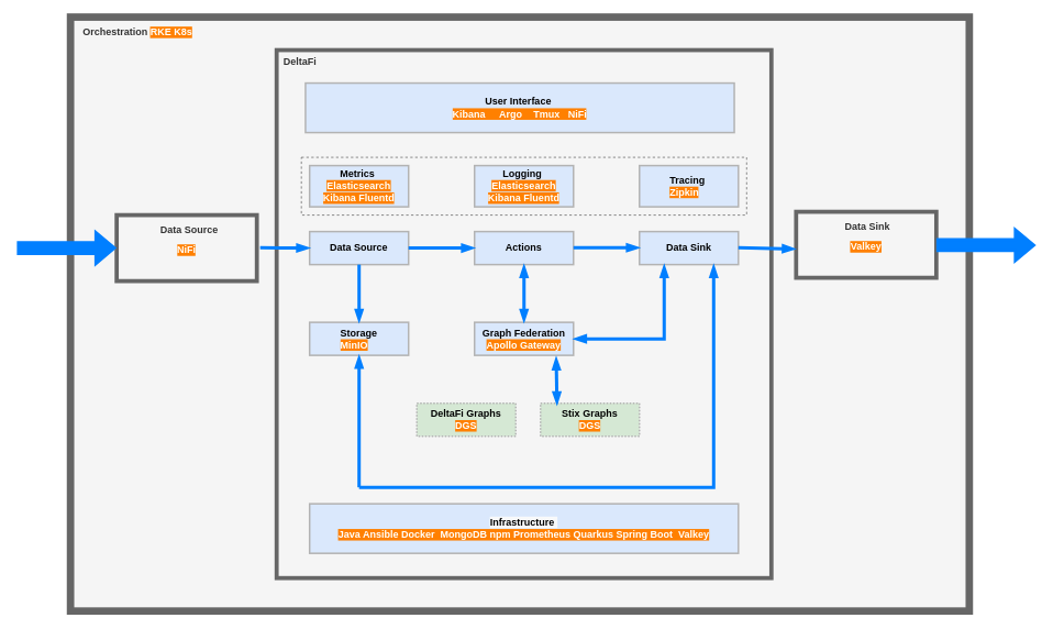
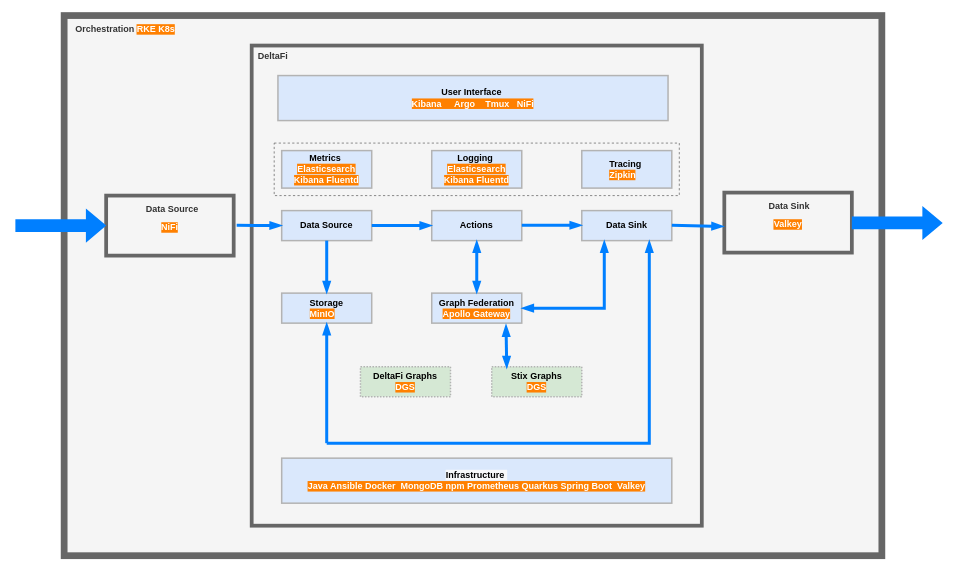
  <mxCell id="0" />
  <mxCell id="1" parent="0" />
  <mxCell id="2" value="&lt;div&gt;&lt;span style=&quot;line-height: 200%&quot;&gt;&amp;nbsp; &amp;nbsp; Orchestration&amp;nbsp;&lt;/span&gt;&lt;span style=&quot;background-color: rgb(255 , 128 , 0) ; color: rgb(255 , 255 , 255)&quot;&gt;RKE K8s&lt;/span&gt;&lt;/div&gt;&lt;div&gt;&lt;span style=&quot;line-height: 200%&quot;&gt;&lt;font style=&quot;background-color: rgb(255 , 128 , 0)&quot; color=&quot;#ffffff&quot;&gt;&lt;br&gt;&lt;/font&gt;&lt;/span&gt;&lt;/div&gt;" style="rounded=0;whiteSpace=wrap;html=1;align=left;verticalAlign=top;fillColor=#f5f5f5;strokeColor=#666666;fontColor=#333333;strokeWidth=9;fontStyle=1" parent="1" vertex="1"><mxGeometry x="85" y="20" width="1090" height="720" as="geometry" /></mxCell>
  <mxCell id="3" value="&lt;div&gt;&lt;span&gt;&amp;nbsp; DeltaFi&lt;/span&gt;&lt;/div&gt;" style="rounded=0;whiteSpace=wrap;html=1;align=left;verticalAlign=top;fillColor=#f5f5f5;strokeColor=#666666;fontColor=#333333;strokeWidth=5;fontStyle=1" parent="1" vertex="1"><mxGeometry x="335" y="60" width="600" height="640" as="geometry" /></mxCell>
  <mxCell id="4" value="&lt;div&gt;&lt;span&gt;Metrics&amp;nbsp;&lt;/span&gt;&lt;/div&gt;&lt;div&gt;&lt;font color=&quot;#ffffff&quot;&gt;&lt;span style=&quot;background-color: rgb(255 , 128 , 0)&quot;&gt;Elasticsearch Kibana Fluentd&lt;/span&gt;&lt;/font&gt;&lt;/div&gt;" style="rounded=0;whiteSpace=wrap;html=1;strokeWidth=2;fillColor=#dae8fc;fontStyle=1;align=center;strokeColor=#B3B3B3;" parent="1" vertex="1"><mxGeometry x="375" y="200" width="120" height="50" as="geometry" /></mxCell>
  <mxCell id="5" value="Logging&amp;nbsp;&lt;br&gt;&lt;span style=&quot;color: rgb(255 , 255 , 255) ; text-align: left ; background-color: rgb(255 , 128 , 0)&quot;&gt;Elasticsearch Kibana Fluentd&lt;/span&gt;" style="rounded=0;whiteSpace=wrap;html=1;strokeWidth=2;fillColor=#dae8fc;fontStyle=1;strokeColor=#B3B3B3;" parent="1" vertex="1"><mxGeometry x="575" y="200" width="120" height="50" as="geometry" /></mxCell>
  <mxCell id="6" value="&lt;div style=&quot;text-align: left&quot;&gt;&lt;span&gt;Tracing&amp;nbsp;&lt;/span&gt;&lt;/div&gt;&lt;div style=&quot;text-align: left&quot;&gt;&lt;font color=&quot;#ffffff&quot;&gt;&lt;span style=&quot;background-color: rgb(255 , 128 , 0)&quot;&gt;Zipkin&lt;/span&gt;&lt;/font&gt;&lt;/div&gt;" style="rounded=0;whiteSpace=wrap;html=1;strokeWidth=2;fillColor=#dae8fc;fontStyle=1;strokeColor=#B3B3B3;" parent="1" vertex="1"><mxGeometry x="775" y="200" width="120" height="50" as="geometry" /></mxCell>
  <mxCell id="7" value="Data Source" style="rounded=0;whiteSpace=wrap;html=1;strokeWidth=2;fillColor=#dae8fc;fontStyle=1;strokeColor=#B3B3B3;" parent="1" vertex="1"><mxGeometry x="375" y="280" width="120" height="40" as="geometry" /></mxCell>
  <mxCell id="8" value="Actions" style="rounded=0;whiteSpace=wrap;html=1;strokeWidth=2;fillColor=#dae8fc;fontStyle=1;strokeColor=#B3B3B3;" parent="1" vertex="1"><mxGeometry x="575" y="280" width="120" height="40" as="geometry" /></mxCell>
  <mxCell id="9" value="Data Sink" style="rounded=0;whiteSpace=wrap;html=1;strokeWidth=2;fillColor=#dae8fc;fontStyle=1;strokeColor=#B3B3B3;" parent="1" vertex="1"><mxGeometry x="775" y="280" width="120" height="40" as="geometry" /></mxCell>
  <mxCell id="10" value="Graph Federation&lt;br&gt;&lt;span style=&quot;color: rgb(255 , 255 , 255) ; text-align: left ; background-color: rgb(255 , 128 , 0)&quot;&gt;Apollo Gateway&lt;/span&gt;" style="rounded=0;whiteSpace=wrap;html=1;strokeWidth=2;fillColor=#dae8fc;fontStyle=1;strokeColor=#B3B3B3;" parent="1" vertex="1"><mxGeometry x="575" y="390" width="120" height="40" as="geometry" /></mxCell>
- <mxCell id="11" value="DeltaFi Graphs&lt;br&gt;&lt;span style=&quot;color: rgb(255 , 255 , 255) ; text-align: left ; background-color: rgb(255 , 128 , 0)&quot;&gt;DGS&lt;/span&gt;" style="rounded=0;whiteSpace=wrap;html=1;dashed=1;dashPattern=1 1;fillColor=#d5e8d4;fontStyle=1;strokeWidth=2;strokeColor=#B3B3B3;" parent="1" vertex="1"><mxGeometry x="505" y="488" width="120" height="40" as="geometry" /></mxCell>
+ <mxCell id="11" value="DeltaFi Graphs&lt;br&gt;&lt;span style=&quot;color: rgb(255 , 255 , 255) ; text-align: left ; background-color: rgb(255 , 128 , 0)&quot;&gt;DGS&lt;/span&gt;" style="rounded=0;whiteSpace=wrap;html=1;dashed=1;dashPattern=1 1;fillColor=#d5e8d4;fontStyle=1;strokeWidth=2;strokeColor=#B3B3B3;" parent="1" vertex="1"><mxGeometry x="480" y="488" width="120" height="40" as="geometry" /></mxCell>
  <mxCell id="12" value="Stix Graphs&lt;br&gt;&lt;span style=&quot;color: rgb(255 , 255 , 255) ; text-align: left ; background-color: rgb(255 , 128 , 0)&quot;&gt;DGS&lt;/span&gt;" style="rounded=0;whiteSpace=wrap;html=1;dashed=1;dashPattern=1 1;fillColor=#d5e8d4;fontStyle=1;strokeWidth=2;strokeColor=#B3B3B3;" parent="1" vertex="1"><mxGeometry x="655" y="488" width="120" height="40" as="geometry" /></mxCell>
  <mxCell id="13" value="Storage&lt;br&gt;&lt;div style=&quot;text-align: left&quot;&gt;&lt;font color=&quot;#ffffff&quot;&gt;&lt;span style=&quot;background-color: rgb(255 , 128 , 0)&quot;&gt;MinIO&lt;/span&gt;&lt;/font&gt;&lt;/div&gt;" style="rounded=0;whiteSpace=wrap;html=1;strokeWidth=2;fillColor=#dae8fc;fontStyle=1;strokeColor=#B3B3B3;" parent="1" vertex="1"><mxGeometry x="375" y="390" width="120" height="40" as="geometry" /></mxCell>
  <mxCell id="14" value="&lt;div&gt;&lt;span style=&quot;line-height: 200%&quot;&gt;&amp;nbsp; Data Sink&amp;nbsp;&lt;/span&gt;&lt;/div&gt;&lt;div&gt;&lt;span style=&quot;line-height: 200%&quot;&gt;&lt;font color=&quot;#ffffff&quot; style=&quot;background-color: rgb(255 , 128 , 0)&quot;&gt;Valkey&lt;/font&gt;&lt;/span&gt;&lt;/div&gt;" style="rounded=0;whiteSpace=wrap;html=1;align=center;verticalAlign=top;fillColor=#f5f5f5;strokeColor=#666666;fontColor=#333333;strokeWidth=5;fontStyle=1" parent="1" vertex="1"><mxGeometry x="965" y="256" width="170" height="80" as="geometry" /></mxCell>
  <mxCell id="15" value="&lt;div&gt;&lt;span style=&quot;line-height: 200%&quot;&gt;&amp;nbsp; Data Source&lt;/span&gt;&lt;/div&gt;&lt;div&gt;&lt;span style=&quot;line-height: 200%&quot;&gt;&lt;font color=&quot;#ffffff&quot; style=&quot;background-color: rgb(255 , 128 , 0)&quot;&gt;NiFi&lt;/font&gt;&lt;/span&gt;&lt;/div&gt;" style="rounded=0;whiteSpace=wrap;html=1;align=center;verticalAlign=top;fillColor=#f5f5f5;strokeColor=#666666;fontColor=#333333;strokeWidth=5;fontStyle=1" parent="1" vertex="1"><mxGeometry x="141" y="260" width="170" height="80" as="geometry" /></mxCell>
  <mxCell id="16" value="" style="endArrow=blockThin;html=1;entryX=0;entryY=0.5;entryDx=0;entryDy=0;strokeColor=#007FFF;rounded=0;strokeWidth=4;endFill=1;" parent="1" target="8" edge="1"><mxGeometry width="50" height="50" relative="1" as="geometry"><mxPoint x="495" y="300" as="sourcePoint" /><mxPoint x="545" y="250" as="targetPoint" /></mxGeometry></mxCell>
  <mxCell id="17" value="" style="endArrow=blockThin;html=1;strokeColor=#007FFF;rounded=0;strokeWidth=4;endFill=1;exitX=0.5;exitY=1;exitDx=0;exitDy=0;" parent="1" source="7" target="13" edge="1"><mxGeometry width="50" height="50" relative="1" as="geometry"><mxPoint x="475" y="340" as="sourcePoint" /><mxPoint x="555" y="340" as="targetPoint" /></mxGeometry></mxCell>
  <mxCell id="18" value="" style="endArrow=blockThin;html=1;strokeColor=#007FFF;rounded=0;strokeWidth=4;endFill=1;exitX=0.5;exitY=1;exitDx=0;exitDy=0;startArrow=blockThin;startFill=1;" parent="1" source="8" target="10" edge="1"><mxGeometry width="50" height="50" relative="1" as="geometry"><mxPoint x="615" y="368.5" as="sourcePoint" /><mxPoint x="695" y="368.5" as="targetPoint" /></mxGeometry></mxCell>
  <mxCell id="19" value="" style="endArrow=blockThin;html=1;entryX=0;entryY=0.5;entryDx=0;entryDy=0;strokeColor=#007FFF;rounded=0;strokeWidth=4;endFill=1;" parent="1" edge="1"><mxGeometry width="50" height="50" relative="1" as="geometry"><mxPoint x="695" y="299.5" as="sourcePoint" /><mxPoint x="775" y="299.5" as="targetPoint" /></mxGeometry></mxCell>
  <mxCell id="20" value="" style="endArrow=blockThin;html=1;strokeColor=#007FFF;rounded=0;strokeWidth=4;endFill=1;exitX=0.25;exitY=1;exitDx=0;exitDy=0;startArrow=blockThin;startFill=1;entryX=1;entryY=0.5;entryDx=0;entryDy=0;" parent="1" source="9" target="10" edge="1"><mxGeometry width="50" height="50" relative="1" as="geometry"><mxPoint x="825" y="329" as="sourcePoint" /><mxPoint x="695" y="460" as="targetPoint" /><Array as="points"><mxPoint x="805" y="410" /></Array></mxGeometry></mxCell>
  <mxCell id="21" value="" style="endArrow=none;html=1;strokeColor=#007FFF;rounded=0;strokeWidth=4;endFill=0;startArrow=blockThin;startFill=1;exitX=0.75;exitY=1;exitDx=0;exitDy=0;" parent="1" source="9" edge="1"><mxGeometry width="50" height="50" relative="1" as="geometry"><mxPoint x="865" y="450" as="sourcePoint" /><mxPoint x="435" y="590" as="targetPoint" /><Array as="points"><mxPoint x="865" y="590" /></Array></mxGeometry></mxCell>
  <mxCell id="22" value="" style="endArrow=blockThin;html=1;strokeColor=#007FFF;rounded=0;strokeWidth=4;endFill=1;entryX=0.5;entryY=1;entryDx=0;entryDy=0;" parent="1" target="13" edge="1"><mxGeometry width="50" height="50" relative="1" as="geometry"><mxPoint x="435" y="590" as="sourcePoint" /><mxPoint x="435" y="440" as="targetPoint" /></mxGeometry></mxCell>
  <mxCell id="23" value="" style="endArrow=blockThin;html=1;strokeColor=#007FFF;rounded=0;strokeWidth=4;endFill=1;exitX=0.825;exitY=1.05;exitDx=0;exitDy=0;startArrow=blockThin;startFill=1;exitPerimeter=0;" parent="1" source="10" edge="1"><mxGeometry width="50" height="50" relative="1" as="geometry"><mxPoint x="675" y="480" as="sourcePoint" /><mxPoint x="675" y="490" as="targetPoint" /></mxGeometry></mxCell>
  <mxCell id="24" value="" style="endArrow=blockThin;html=1;strokeColor=#007FFF;rounded=0;strokeWidth=4;endFill=1;" parent="1" edge="1"><mxGeometry width="50" height="50" relative="1" as="geometry"><mxPoint x="315" y="299.5" as="sourcePoint" /><mxPoint x="375" y="300" as="targetPoint" /></mxGeometry></mxCell>
  <mxCell id="25" value="" style="endArrow=blockThin;html=1;strokeColor=#007FFF;rounded=0;strokeWidth=4;endFill=1;" parent="1" edge="1"><mxGeometry width="50" height="50" relative="1" as="geometry"><mxPoint x="895" y="299.5" as="sourcePoint" /><mxPoint x="964" y="301" as="targetPoint" /></mxGeometry></mxCell>
  <mxCell id="26" value="" style="endArrow=blockThin;html=1;strokeColor=#007FFF;rounded=0;strokeWidth=4;endFill=1;shape=flexArrow;fillColor=#007FFF;" parent="1" edge="1"><mxGeometry width="50" height="50" relative="1" as="geometry"><mxPoint x="20" y="300" as="sourcePoint" /><mxPoint x="140" y="300" as="targetPoint" /></mxGeometry></mxCell>
  <mxCell id="27" value="" style="endArrow=blockThin;html=1;strokeColor=#007FFF;rounded=0;strokeWidth=4;endFill=1;shape=flexArrow;fillColor=#007FFF;" parent="1" edge="1"><mxGeometry width="50" height="50" relative="1" as="geometry"><mxPoint x="1135" y="296.5" as="sourcePoint" /><mxPoint x="1255" y="296.5" as="targetPoint" /></mxGeometry></mxCell>
  <mxCell id="28" value="" style="rounded=0;whiteSpace=wrap;html=1;align=left;verticalAlign=top;strokeColor=#666666;fontColor=#333333;strokeWidth=1;fontStyle=1;dashed=1;fillColor=none;" parent="1" vertex="1"><mxGeometry x="365" y="190" width="540" height="70" as="geometry" /></mxCell>
  <mxCell id="29" value="&lt;div&gt;&lt;span&gt;User Interface&amp;nbsp;&lt;/span&gt;&lt;/div&gt;&lt;div&gt;&lt;font color=&quot;#ffffff&quot;&gt;&lt;span style=&quot;background-color: rgb(255 , 128 , 0)&quot;&gt;Kibana&amp;nbsp; &amp;nbsp; &amp;nbsp;Argo&amp;nbsp; &amp;nbsp; Tmux&amp;nbsp; &amp;nbsp;NiFi&lt;/span&gt;&lt;/font&gt;&lt;/div&gt;" style="rounded=0;whiteSpace=wrap;html=1;strokeWidth=2;fillColor=#dae8fc;fontStyle=1;strokeColor=#B3B3B3;align=center;" parent="1" vertex="1"><mxGeometry x="370" y="100" width="520" height="60" as="geometry" /></mxCell>
  <mxCell id="30" value="&lt;div&gt;&lt;span style=&quot;background-color: rgb(248 , 249 , 250)&quot;&gt;Infrastructure&amp;nbsp;&lt;/span&gt;&lt;/div&gt;&lt;div&gt;&lt;span style=&quot;background-color: rgb(255 , 128 , 0) ; color: rgb(255 , 255 , 255)&quot;&gt;Java Ansible Docker&amp;nbsp; MongoDB npm Prometheus Quarkus Spring Boot&amp;nbsp; Valkey&lt;/span&gt;&lt;br&gt;&lt;/div&gt;" style="rounded=0;whiteSpace=wrap;html=1;strokeWidth=2;fillColor=#dae8fc;fontStyle=1;strokeColor=#B3B3B3;align=center;" parent="1" vertex="1"><mxGeometry x="375" y="610" width="520" height="60" as="geometry" /></mxCell>
